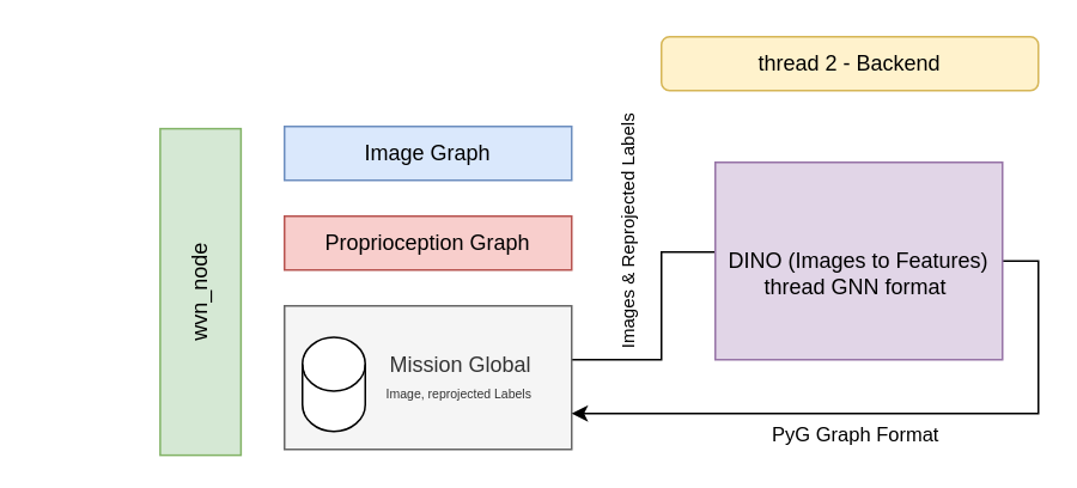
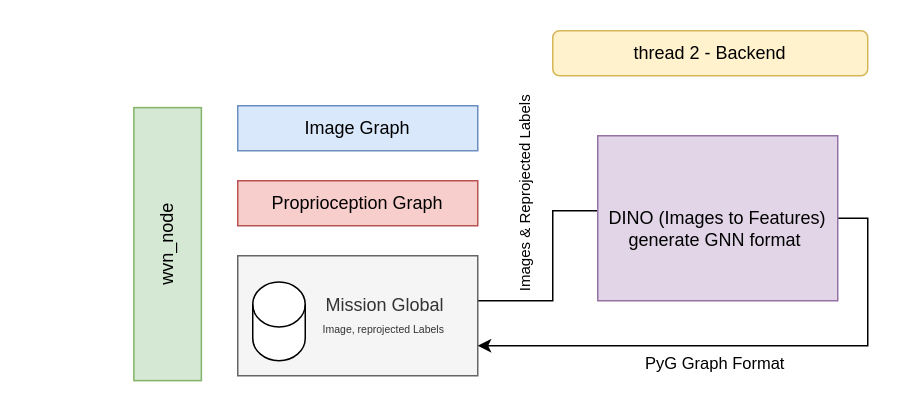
  <mxCell id="0" />
  <mxCell id="1" parent="0" />
  <mxCell id="2" value="wvn_node" style="rounded=0;whiteSpace=wrap;html=1;rotation=-90;fillColor=#d5e8d4;strokeColor=#82b366;" vertex="1" parent="1"><mxGeometry x="20.25" y="139.75" width="182" height="45" as="geometry" /></mxCell>
  <mxCell id="3" value="Image Graph" style="rounded=0;whiteSpace=wrap;html=1;fillColor=#dae8fc;strokeColor=#6c8ebf;" vertex="1" parent="1"><mxGeometry x="158" y="70" width="160" height="30" as="geometry" /></mxCell>
  <mxCell id="4" value="Proprioception Graph" style="rounded=0;whiteSpace=wrap;html=1;fillColor=#f8cecc;strokeColor=#b85450;" vertex="1" parent="1"><mxGeometry x="158" y="120" width="160" height="30" as="geometry" /></mxCell>
  <mxCell id="5" style="edgeStyle=orthogonalEdgeStyle;rounded=0;orthogonalLoop=1;jettySize=auto;html=1;exitX=1;exitY=0.25;exitDx=0;exitDy=0;entryX=0;entryY=0.452;entryDx=0;entryDy=0;entryPerimeter=0;" edge="1" parent="1" target="10"><mxGeometry relative="1" as="geometry"><mxPoint x="318" y="200" as="sourcePoint" /><mxPoint x="408" y="160" as="targetPoint" /><Array as="points"><mxPoint x="368" y="200" /><mxPoint x="368" y="140" /><mxPoint x="408" y="140" /></Array></mxGeometry></mxCell>
  <mxCell id="6" value="Images &amp;amp; Reprojected Labels" style="edgeLabel;html=1;align=center;verticalAlign=middle;resizable=0;points=[];rotation=-90;fontSize=10;" vertex="1" connectable="0" parent="5"><mxGeometry x="0.586" relative="1" as="geometry"><mxPoint x="-37" y="-10" as="offset" /></mxGeometry></mxCell>
  <mxCell id="7" value="&amp;nbsp; &amp;nbsp; &amp;nbsp; &amp;nbsp; &amp;nbsp; &amp;nbsp;Mission Global&lt;font style=&quot;font-size: 7px;&quot;&gt;&lt;br&gt;&amp;nbsp; &amp;nbsp; &amp;nbsp; &amp;nbsp; &amp;nbsp; &amp;nbsp; &amp;nbsp; &amp;nbsp; &amp;nbsp; Image, reprojected Labels&lt;/font&gt;" style="rounded=0;whiteSpace=wrap;html=1;fillColor=#f5f5f5;fontColor=#333333;strokeColor=#666666;" vertex="1" parent="1"><mxGeometry x="158" y="170" width="160" height="80" as="geometry" /></mxCell>
  <mxCell id="8" style="edgeStyle=orthogonalEdgeStyle;rounded=0;orthogonalLoop=1;jettySize=auto;html=1;exitX=1;exitY=0.5;exitDx=0;exitDy=0;entryX=1;entryY=0.75;entryDx=0;entryDy=0;" edge="1" parent="1" source="10" target="7"><mxGeometry relative="1" as="geometry"><Array as="points"><mxPoint x="578" y="145" /><mxPoint x="578" y="230" /></Array></mxGeometry></mxCell>
  <mxCell id="9" value="PyG Graph Format" style="edgeLabel;html=1;align=center;verticalAlign=middle;resizable=0;points=[];" vertex="1" connectable="0" parent="8"><mxGeometry x="0.109" y="-2" relative="1" as="geometry"><mxPoint x="-6" y="13" as="offset" /></mxGeometry></mxCell>
- <mxCell id="10" value="&lt;br&gt;DINO (Images to Features)&lt;br&gt;thread GNN format&amp;nbsp;" style="rounded=0;whiteSpace=wrap;html=1;fillColor=#e1d5e7;strokeColor=#9673a6;" vertex="1" parent="1"><mxGeometry x="398" y="90" width="160" height="110" as="geometry" /></mxCell>
+ <mxCell id="10" value="&lt;br&gt;DINO (Images to Features)&lt;br&gt;generate GNN format&amp;nbsp;" style="rounded=0;whiteSpace=wrap;html=1;fillColor=#e1d5e7;strokeColor=#9673a6;" vertex="1" parent="1"><mxGeometry x="398" y="90" width="160" height="110" as="geometry" /></mxCell>
  <mxCell id="11" value="" style="shape=cylinder3;whiteSpace=wrap;html=1;boundedLbl=1;backgroundOutline=1;size=15;" vertex="1" parent="1"><mxGeometry x="168" y="187.5" width="35" height="52.5" as="geometry" /></mxCell>
  <mxCell id="12" value="thread 2 - Backend" style="whiteSpace=wrap;html=1;fillColor=#fff2cc;strokeColor=#d6b656;rounded=1;" vertex="1" parent="1"><mxGeometry x="368" y="20" width="210" height="30" as="geometry" /></mxCell>
